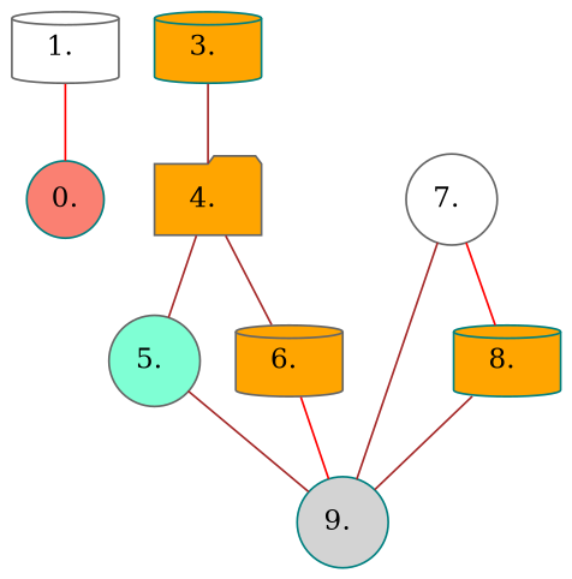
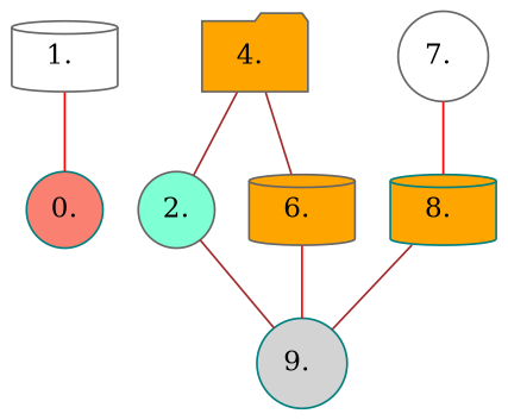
  graph {
    node [color=gray40 fillcolor=orange shape=circle style=filled]
    edge [color=brown]
    n1 [color=teal fillcolor=salmon label=0.]
    "1. " [fillcolor=white shape=cylinder]
-   "3. " [color=teal shape=cylinder]
    "4. " [shape=folder]
-   "5. " [fillcolor=aquamarine]
+   "5. " [fillcolor=aquamarine label=2.]
    "6. " [shape=cylinder]
    "9. " [color=teal fillcolor=lightgrey]
    "7. " [fillcolor=white]
    "8. " [color=teal shape=cylinder]
    "1. " -- n1 [color=red]
-   "3. " -- "4. "
    "4. " -- "5. "
    "4. " -- "6. "
    "5. " -- "9. "
    "6. " -- "9. " [color=red]
-   "7. " -- "9. "
    "7. " -- "8. " [color=red]
    "8. " -- "9. "
  }
